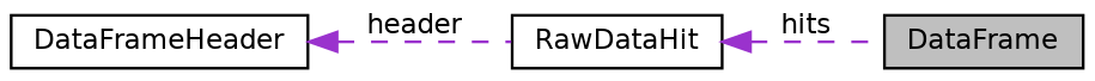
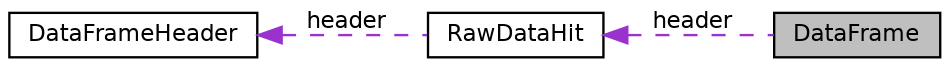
  digraph {
    rankdir=LR
    node [color=black fillcolor=white fontname=Helvetica fontsize=10 shape=record style=filled]
    edge [color=darkorchid3 dir=back fontname=Helvetica fontsize=10 labelfontname=Helvetica labelfontsize=10 style=dashed]
    n1 [fillcolor=grey75 fontcolor=black height=0.2 label=DataFrame width=0.4]
    n2 [height=0.2 label=DataFrameHeader width=0.4]
    n3 [height=0.2 label=RawDataHit width=0.4]
    n2 -> n3 [label=" header"]
-   n3 -> n1 [label=" hits"]
+   n3 -> n1 [label=" header"]
  }
